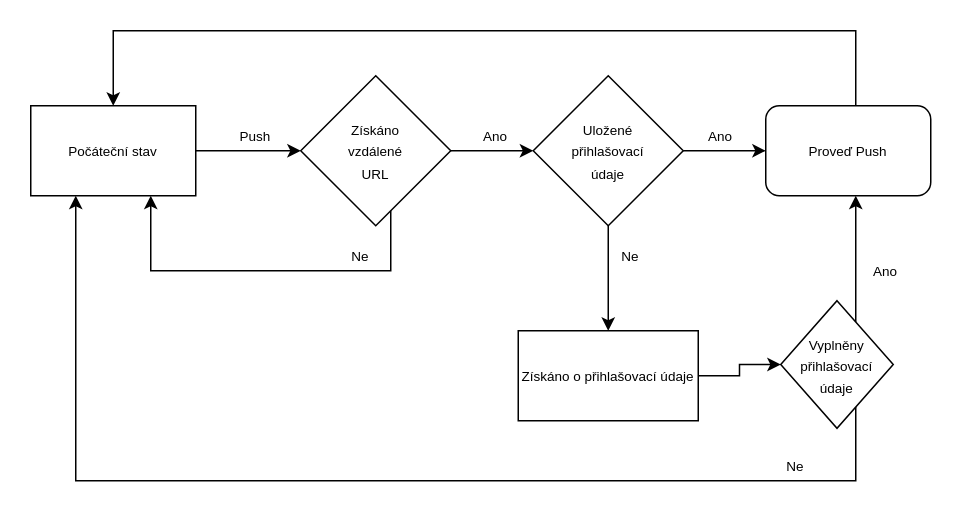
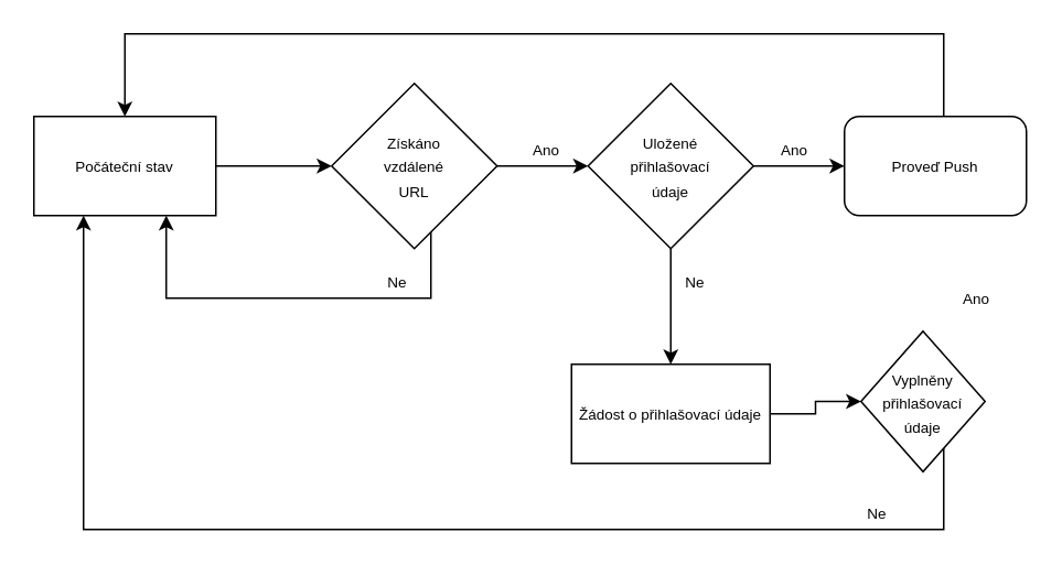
  <mxCell id="0" />
  <mxCell id="1" parent="0" />
  <mxCell id="2" style="edgeStyle=orthogonalEdgeStyle;rounded=0;orthogonalLoop=1;jettySize=auto;html=1;entryX=0;entryY=0.5;entryDx=0;entryDy=0;" edge="1" parent="1" source="3" target="5"><mxGeometry relative="1" as="geometry" /></mxCell>
  <mxCell id="3" value="&lt;font style=&quot;font-size: 9px&quot;&gt;Počáteční stav&lt;/font&gt;" style="rounded=0;whiteSpace=wrap;html=1;" vertex="1" parent="1"><mxGeometry x="20" y="70" width="110" height="60" as="geometry" /></mxCell>
  <mxCell id="4" style="edgeStyle=orthogonalEdgeStyle;rounded=0;orthogonalLoop=1;jettySize=auto;html=1;" edge="1" parent="1" source="5" target="9"><mxGeometry relative="1" as="geometry" /></mxCell>
  <mxCell id="5" value="&lt;div&gt;&lt;font style=&quot;font-size: 9px&quot;&gt;Získáno &lt;br&gt;&lt;/font&gt;&lt;/div&gt;&lt;div&gt;&lt;font style=&quot;font-size: 9px&quot;&gt;vzdálené &lt;br&gt;URL&lt;/font&gt;&lt;/div&gt;" style="rhombus;whiteSpace=wrap;html=1;" vertex="1" parent="1"><mxGeometry x="200" y="50" width="100" height="100" as="geometry" /></mxCell>
- <mxCell id="6" value="&lt;font style=&quot;font-size: 9px&quot;&gt;Push&lt;/font&gt;" style="text;html=1;strokeColor=none;fillColor=none;align=center;verticalAlign=middle;whiteSpace=wrap;rounded=0;" vertex="1" parent="1"><mxGeometry x="150" y="80" width="40" height="20" as="geometry" /></mxCell>
  <mxCell id="7" style="edgeStyle=orthogonalEdgeStyle;rounded=0;orthogonalLoop=1;jettySize=auto;html=1;" edge="1" parent="1" source="9" target="14"><mxGeometry relative="1" as="geometry" /></mxCell>
  <mxCell id="8" style="edgeStyle=orthogonalEdgeStyle;rounded=0;orthogonalLoop=1;jettySize=auto;html=1;" edge="1" parent="1" source="9" target="21"><mxGeometry relative="1" as="geometry" /></mxCell>
  <mxCell id="9" value="&lt;font style=&quot;font-size: 9px&quot;&gt;Uložené&lt;br&gt;přihlašovací&lt;br&gt;údaje&lt;br&gt;&lt;/font&gt;" style="rhombus;whiteSpace=wrap;html=1;" vertex="1" parent="1"><mxGeometry x="355" y="50" width="100" height="100" as="geometry" /></mxCell>
  <mxCell id="10" value="&lt;font style=&quot;font-size: 9px&quot;&gt;Ano&lt;/font&gt;" style="text;html=1;strokeColor=none;fillColor=none;align=center;verticalAlign=middle;whiteSpace=wrap;rounded=0;" vertex="1" parent="1"><mxGeometry x="310" y="80" width="40" height="20" as="geometry" /></mxCell>
  <mxCell id="11" style="edgeStyle=orthogonalEdgeStyle;rounded=0;orthogonalLoop=1;jettySize=auto;html=1;" edge="1" parent="1" source="5" target="3"><mxGeometry relative="1" as="geometry"><Array as="points"><mxPoint x="260" y="180" /><mxPoint x="100" y="180" /></Array></mxGeometry></mxCell>
  <mxCell id="12" value="&lt;font style=&quot;font-size: 9px&quot;&gt;Ne&lt;/font&gt;" style="text;html=1;strokeColor=none;fillColor=none;align=center;verticalAlign=middle;whiteSpace=wrap;rounded=0;" vertex="1" parent="1"><mxGeometry x="220" y="160" width="40" height="20" as="geometry" /></mxCell>
  <mxCell id="13" style="edgeStyle=orthogonalEdgeStyle;rounded=0;orthogonalLoop=1;jettySize=auto;html=1;" edge="1" parent="1" source="14" target="18"><mxGeometry relative="1" as="geometry" /></mxCell>
- <mxCell id="14" value="&lt;font style=&quot;font-size: 9px&quot;&gt;Získáno o přihlašovací údaje&lt;br&gt;&lt;/font&gt;" style="rounded=0;whiteSpace=wrap;html=1;" vertex="1" parent="1"><mxGeometry x="345" y="220" width="120" height="60" as="geometry" /></mxCell>
+ <mxCell id="14" value="&lt;font style=&quot;font-size: 9px&quot;&gt;Žádost o přihlašovací údaje&lt;br&gt;&lt;/font&gt;" style="rounded=0;whiteSpace=wrap;html=1;" vertex="1" parent="1"><mxGeometry x="345" y="220" width="120" height="60" as="geometry" /></mxCell>
  <mxCell id="15" value="&lt;font style=&quot;font-size: 9px&quot;&gt;Ne&lt;/font&gt;" style="text;html=1;strokeColor=none;fillColor=none;align=center;verticalAlign=middle;whiteSpace=wrap;rounded=0;" vertex="1" parent="1"><mxGeometry x="400" y="160" width="40" height="20" as="geometry" /></mxCell>
  <mxCell id="16" style="edgeStyle=orthogonalEdgeStyle;rounded=0;orthogonalLoop=1;jettySize=auto;html=1;" edge="1" parent="1" source="18" target="3"><mxGeometry relative="1" as="geometry"><Array as="points"><mxPoint x="570" y="320" /><mxPoint x="50" y="320" /></Array></mxGeometry></mxCell>
- <mxCell id="17" style="edgeStyle=orthogonalEdgeStyle;rounded=0;orthogonalLoop=1;jettySize=auto;html=1;" edge="1" parent="1" source="18" target="21"><mxGeometry relative="1" as="geometry"><Array as="points"><mxPoint x="570" y="150" /><mxPoint x="570" y="150" /></Array></mxGeometry></mxCell>
  <mxCell id="18" value="&lt;font style=&quot;font-size: 9px&quot;&gt;Vyplněny&lt;br&gt;přihlašovací&lt;br&gt;údaje&lt;br&gt;&lt;/font&gt;" style="rhombus;whiteSpace=wrap;html=1;" vertex="1" parent="1"><mxGeometry x="520" y="200" width="75" height="85" as="geometry" /></mxCell>
  <mxCell id="19" value="&lt;font style=&quot;font-size: 9px&quot;&gt;Ne&lt;/font&gt;" style="text;html=1;strokeColor=none;fillColor=none;align=center;verticalAlign=middle;whiteSpace=wrap;rounded=0;" vertex="1" parent="1"><mxGeometry x="510" y="300" width="40" height="20" as="geometry" /></mxCell>
  <mxCell id="20" style="edgeStyle=orthogonalEdgeStyle;rounded=0;orthogonalLoop=1;jettySize=auto;html=1;" edge="1" parent="1" source="21" target="3"><mxGeometry relative="1" as="geometry"><Array as="points"><mxPoint x="570" y="20" /><mxPoint x="75" y="20" /></Array></mxGeometry></mxCell>
  <mxCell id="21" value="&lt;font style=&quot;font-size: 9px&quot;&gt;Proveď Push&lt;/font&gt;" style="whiteSpace=wrap;html=1;rounded=1;" vertex="1" parent="1"><mxGeometry x="510" y="70" width="110" height="60" as="geometry" /></mxCell>
  <mxCell id="22" value="&lt;font style=&quot;font-size: 9px&quot;&gt;Ano&lt;/font&gt;" style="text;html=1;strokeColor=none;fillColor=none;align=center;verticalAlign=middle;whiteSpace=wrap;rounded=0;" vertex="1" parent="1"><mxGeometry x="460" y="80" width="40" height="20" as="geometry" /></mxCell>
  <mxCell id="23" value="&lt;font style=&quot;font-size: 9px&quot;&gt;Ano&lt;/font&gt;" style="text;html=1;strokeColor=none;fillColor=none;align=center;verticalAlign=middle;whiteSpace=wrap;rounded=0;" vertex="1" parent="1"><mxGeometry x="570" y="170" width="40" height="20" as="geometry" /></mxCell>
